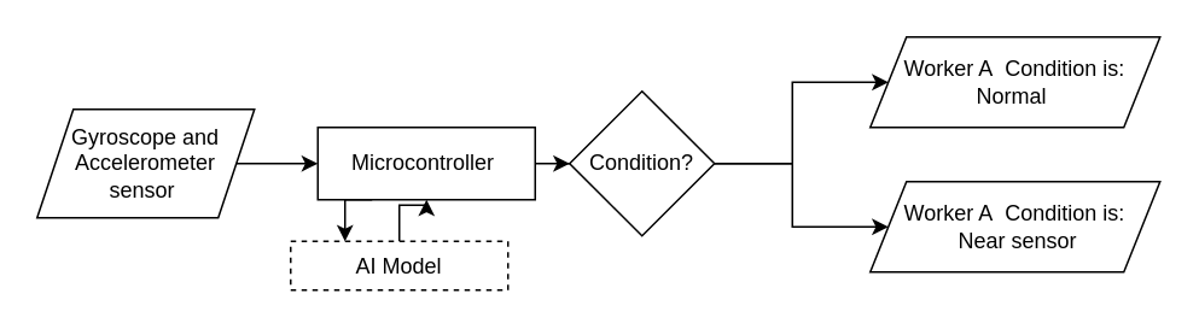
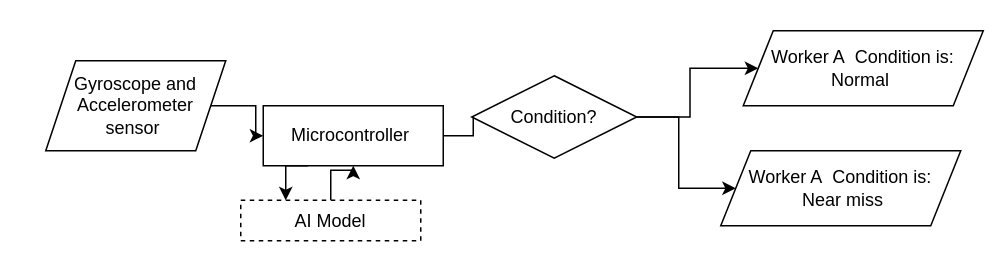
  <mxCell id="0" />
  <mxCell id="1" parent="0" />
  <mxCell id="2" style="edgeStyle=orthogonalEdgeStyle;rounded=0;orthogonalLoop=1;jettySize=auto;html=1;exitX=1;exitY=0.5;exitDx=0;exitDy=0;entryX=0;entryY=0.5;entryDx=0;entryDy=0;" edge="1" parent="1" source="3" target="6"><mxGeometry relative="1" as="geometry" /></mxCell>
- <mxCell id="3" value="Gyroscope and Accelerometer sensor&amp;nbsp;" style="shape=parallelogram;perimeter=parallelogramPerimeter;whiteSpace=wrap;html=1;fixedSize=1;" vertex="1" parent="1"><mxGeometry x="20" y="60" width="120" height="60" as="geometry" /></mxCell>
+ <mxCell id="3" value="Gyroscope and Accelerometer sensor&amp;nbsp;" style="shape=parallelogram;perimeter=parallelogramPerimeter;whiteSpace=wrap;html=1;fixedSize=1;" vertex="1" parent="1"><mxGeometry x="30" y="40" width="120" height="60" as="geometry" /></mxCell>
  <mxCell id="4" style="edgeStyle=orthogonalEdgeStyle;rounded=0;orthogonalLoop=1;jettySize=auto;html=1;exitX=0.25;exitY=1;exitDx=0;exitDy=0;entryX=0.25;entryY=0;entryDx=0;entryDy=0;" edge="1" parent="1" source="6" target="8"><mxGeometry relative="1" as="geometry" /></mxCell>
  <mxCell id="5" style="edgeStyle=orthogonalEdgeStyle;rounded=0;orthogonalLoop=1;jettySize=auto;html=1;entryX=0;entryY=0.5;entryDx=0;entryDy=0;" edge="1" parent="1" source="6" target="12"><mxGeometry relative="1" as="geometry" /></mxCell>
  <mxCell id="6" value="Microcontroller&amp;nbsp;" style="rounded=0;whiteSpace=wrap;html=1;" vertex="1" parent="1"><mxGeometry x="175" y="70" width="120" height="40" as="geometry" /></mxCell>
  <mxCell id="7" style="edgeStyle=orthogonalEdgeStyle;rounded=0;orthogonalLoop=1;jettySize=auto;html=1;entryX=0.5;entryY=1;entryDx=0;entryDy=0;" edge="1" parent="1" source="8" target="6"><mxGeometry relative="1" as="geometry" /></mxCell>
  <mxCell id="8" value="AI Model" style="rounded=0;whiteSpace=wrap;html=1;dashed=1;" vertex="1" parent="1"><mxGeometry x="160" y="133" width="120" height="27" as="geometry" /></mxCell>
- <mxCell id="9" value="Worker A&amp;nbsp; Condition is: Normal&amp;nbsp;" style="shape=parallelogram;perimeter=parallelogramPerimeter;whiteSpace=wrap;html=1;fixedSize=1;" vertex="1" parent="1"><mxGeometry x="480" y="20" width="160" height="50" as="geometry" /></mxCell>
+ <mxCell id="9" value="Worker A&amp;nbsp; Condition is: Normal&amp;nbsp;" style="shape=parallelogram;perimeter=parallelogramPerimeter;whiteSpace=wrap;html=1;fixedSize=1;" vertex="1" parent="1"><mxGeometry x="495" y="20" width="160" height="50" as="geometry" /></mxCell>
  <mxCell id="10" style="edgeStyle=orthogonalEdgeStyle;rounded=0;orthogonalLoop=1;jettySize=auto;html=1;exitX=1;exitY=0.5;exitDx=0;exitDy=0;" edge="1" parent="1" source="12" target="9"><mxGeometry relative="1" as="geometry" /></mxCell>
  <mxCell id="11" style="edgeStyle=orthogonalEdgeStyle;rounded=0;orthogonalLoop=1;jettySize=auto;html=1;exitX=1;exitY=0.5;exitDx=0;exitDy=0;" edge="1" parent="1" source="12" target="13"><mxGeometry relative="1" as="geometry" /></mxCell>
- <mxCell id="12" value="Condition?" style="rhombus;whiteSpace=wrap;html=1;" vertex="1" parent="1"><mxGeometry x="314" y="50" width="80" height="80" as="geometry" /></mxCell>
- <mxCell id="13" value="Worker A&amp;nbsp; Condition is:&lt;br&gt;&amp;nbsp;Near sensor" style="shape=parallelogram;perimeter=parallelogramPerimeter;whiteSpace=wrap;html=1;fixedSize=1;" vertex="1" parent="1"><mxGeometry x="480" y="100" width="160" height="50" as="geometry" /></mxCell>
+ <mxCell id="12" value="Condition?" style="rhombus;whiteSpace=wrap;html=1;" vertex="1" parent="1"><mxGeometry x="314" y="50" width="110" height="55" as="geometry" /></mxCell>
+ <mxCell id="13" value="Worker A&amp;nbsp; Condition is:&lt;br&gt;&amp;nbsp;Near miss" style="shape=parallelogram;perimeter=parallelogramPerimeter;whiteSpace=wrap;html=1;fixedSize=1;" vertex="1" parent="1"><mxGeometry x="480" y="100" width="160" height="50" as="geometry" /></mxCell>
